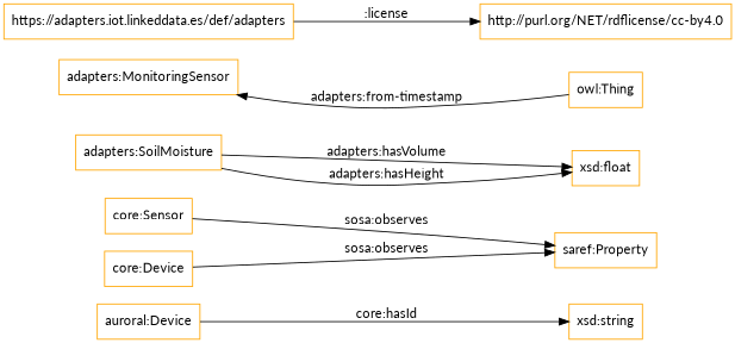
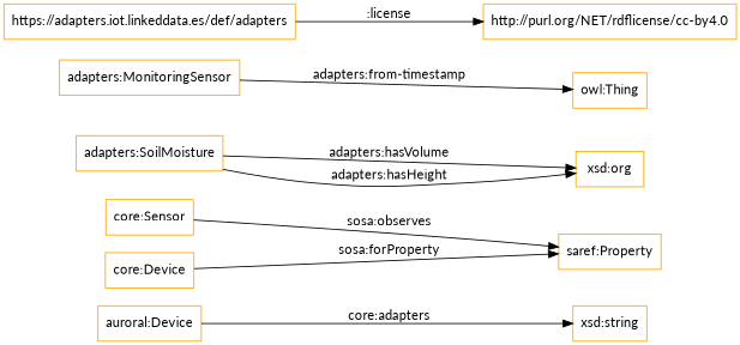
  digraph {
    fontname=Lato
    rankdir=LR
    node [color=orange fontname=Lato shape=rectangle]
    edge [fontname=Lato]
    n1 [label="auroral:Device"]
    "xsd:string"
    "core:Sensor"
    "saref:Property"
    n5 [label="core:Device"]
    "adapters:SoilMoisture"
-   "xsd:float"
+   "xsd:float" [label="xsd:org"]
    "adapters:MonitoringSensor"
    "owl:Thing"
    n10 [label="https://adapters.iot.linkeddata.es/def/adapters"]
    "http://purl.org/NET/rdflicense/cc-by4.0"
-   n1 -> "xsd:string" [label="core:hasId"]
+   n1 -> "xsd:string" [label="core:adapters"]
    "core:Sensor" -> "saref:Property" [label="sosa:observes"]
-   n5 -> "saref:Property" [label="sosa:observes"]
+   n5 -> "saref:Property" [label="sosa:forProperty"]
    "adapters:SoilMoisture" -> "xsd:float" [label="adapters:hasVolume"]
    "adapters:SoilMoisture" -> "xsd:float" [label="adapters:hasHeight"]
-   "owl:Thing" -> "adapters:MonitoringSensor" [label="adapters:from-timestamp"]
+   "adapters:MonitoringSensor" -> "owl:Thing" [label="adapters:from-timestamp"]
    n10 -> "http://purl.org/NET/rdflicense/cc-by4.0" [label=":license"]
  }
